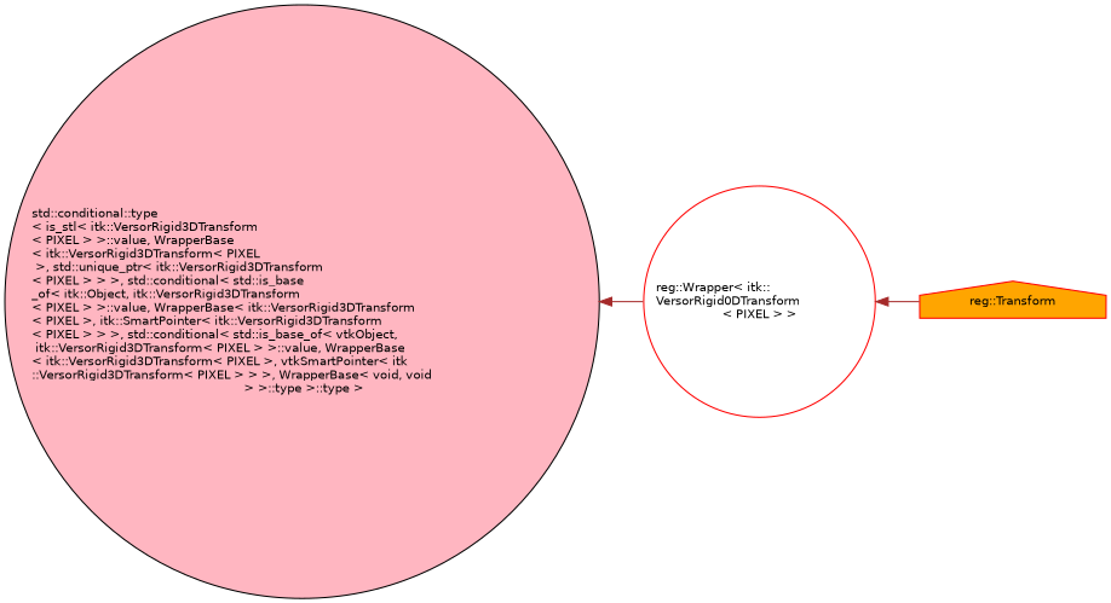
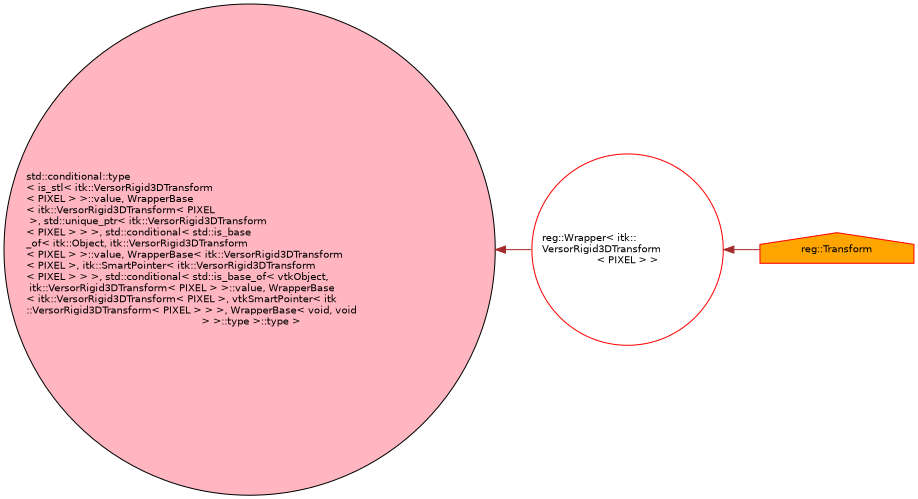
  digraph {
    rankdir=LR
    node [color=red fontname=Helvetica fontsize=10 shape=circle style=filled]
    edge [color=brown dir=back fontname=Helvetica fontsize=10 labelfontname=Helvetica labelfontsize=10 style=solid]
    n1 [fillcolor=orange fontcolor=black height=0.2 label="reg::Transform" shape=house width=0.4]
-   n2 [fillcolor=white height=0.2 label="reg::Wrapper\< itk::\lVersorRigid0DTransform\l\< PIXEL \> \>" width=0.4]
+   n2 [fillcolor=white height=0.2 label="reg::Wrapper\< itk::\lVersorRigid3DTransform\l\< PIXEL \> \>" width=0.4]
    n3 [color=black fillcolor=lightpink height=0.2 label="std::conditional::type\l\< is_stl\< itk::VersorRigid3DTransform\l\< PIXEL \> \>::value, WrapperBase\l\< itk::VersorRigid3DTransform\< PIXEL\l \>, std::unique_ptr\< itk::VersorRigid3DTransform\l\< PIXEL \> \> \>, std::conditional\< std::is_base\l_of\< itk::Object, itk::VersorRigid3DTransform\l\< PIXEL \> \>::value, WrapperBase\< itk::VersorRigid3DTransform\l\< PIXEL \>, itk::SmartPointer\< itk::VersorRigid3DTransform\l\< PIXEL \> \> \>, std::conditional\< std::is_base_of\< vtkObject,\l itk::VersorRigid3DTransform\< PIXEL \> \>::value, WrapperBase\l\< itk::VersorRigid3DTransform\< PIXEL \>, vtkSmartPointer\< itk\l::VersorRigid3DTransform\< PIXEL \> \> \>, WrapperBase\< void, void\l \> \>::type \>::type \>" width=0.4]
    n2 -> n1
    n3 -> n2
  }
